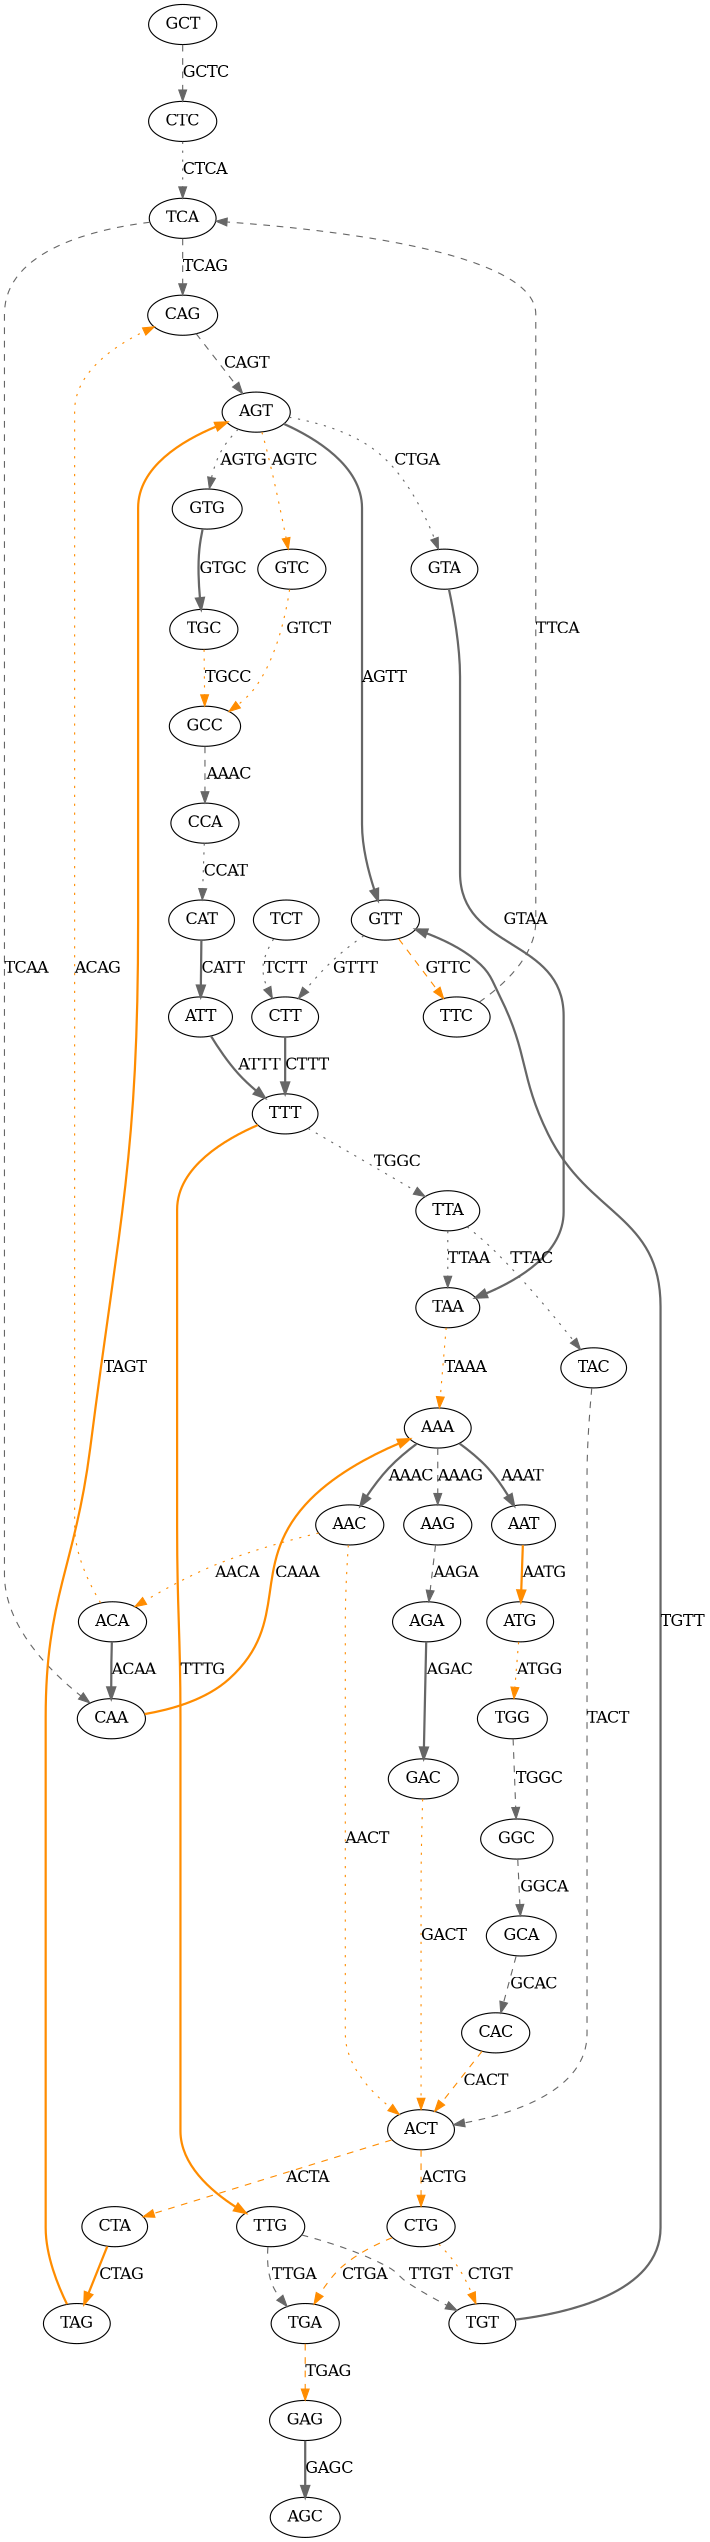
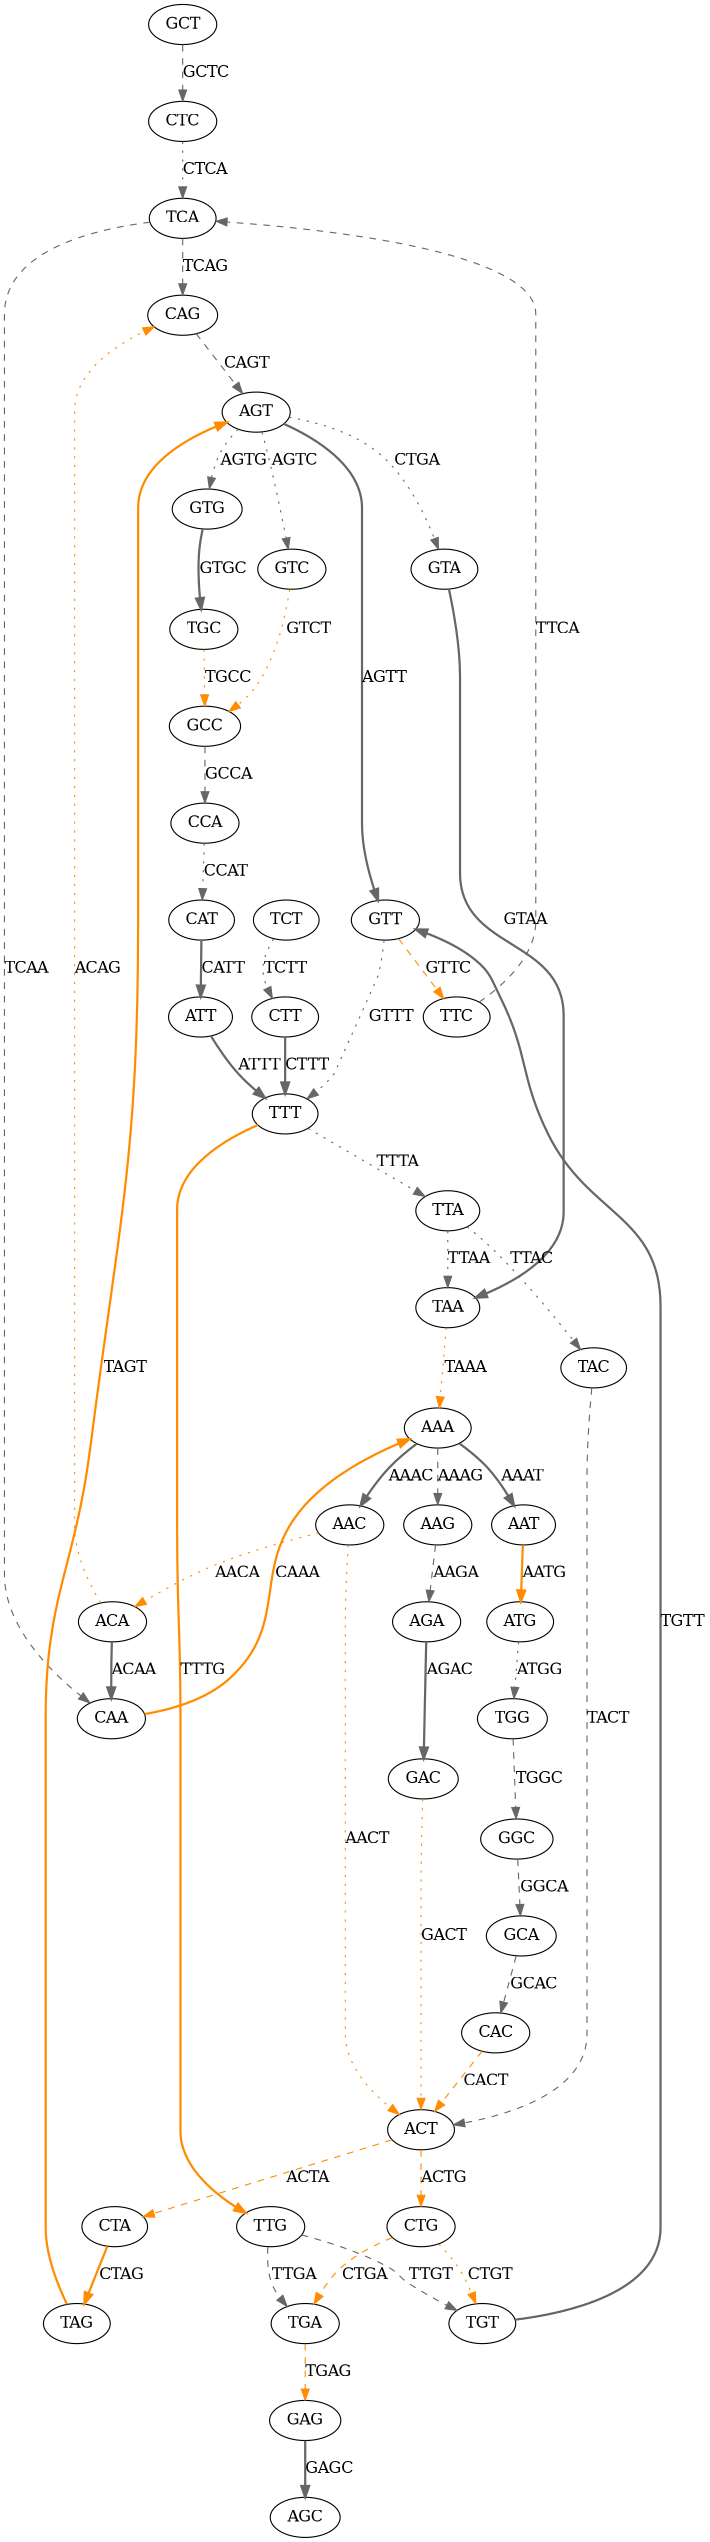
  digraph {
    edge [color=gray40 style=dashed]
    GCT
    CTC
    TCA
    CAG
    CAA
    AGT
    AAA
    GTT
    GTG
    GTA
    GTC
    AAC
    AAT
    AAG
    TTT
    TTC
    TGC
    TAA
    GCC
    TTA
    TTG
    TCT
    CTT
    TAC
    TGT
    TGA
    ACT
    GAG
    CTA
    CTG
    TAG
    CCA
    CAT
    ATT
    AGC
    ACA
    ATG
    AGA
    TGG
    GAC
    GGC
    GCA
    CAC
    GCT -> CTC [label=GCTC]
    CTC -> TCA [label=CTCA style=dotted]
    TCA -> CAG [label=TCAG]
    TCA -> CAA [label=TCAA]
    CAG -> AGT [label=CAGT]
    CAA -> AAA [color=darkorange label=CAAA style=bold]
    AGT -> GTT [label=AGTT style=bold]
    AGT -> GTG [label=AGTG style=dotted]
    AGT -> GTA [label=CTGA style=dotted]
-   AGT -> GTC [color=darkorange label=AGTC style=dotted]
+   AGT -> GTC [label=AGTC style=dotted]
    AAA -> AAC [label=AAAC style=bold]
    AAA -> AAT [label=AAAT style=bold]
    AAA -> AAG [label=AAAG]
-   GTT -> CTT [label=GTTT style=dotted]
+   GTT -> TTT [label=GTTT style=dotted]
    GTT -> TTC [color=darkorange label=GTTC]
    GTG -> TGC [label=GTGC style=bold]
    GTA -> TAA [label=GTAA style=bold]
    GTC -> GCC [color=darkorange label=GTCT style=dotted]
    AAC -> ACT [color=darkorange label=AACT style=dotted]
    AAC -> ACA [color=darkorange label=AACA style=dotted]
    AAT -> ATG [color=darkorange label=AATG style=bold]
    AAG -> AGA [label=AAGA]
-   TTT -> TTA [label=TGGC style=dotted]
+   TTT -> TTA [label=TTTA style=dotted]
    TTT -> TTG [color=darkorange label=TTTG style=bold]
    TTC -> TCA [label=TTCA]
    TGC -> GCC [color=darkorange label=TGCC style=dotted]
    TAA -> AAA [color=darkorange label=TAAA style=dotted]
-   GCC -> CCA [label=AAAC]
+   GCC -> CCA [label=GCCA]
    TTA -> TAA [label=TTAA style=dotted]
    TTA -> TAC [label=TTAC style=dotted]
    TTG -> TGT [label=TTGT]
    TTG -> TGA [label=TTGA]
    TCT -> CTT [label=TCTT style=dotted]
    CTT -> TTT [label=CTTT style=bold]
    TAC -> ACT [label=TACT]
    TGT -> GTT [label=TGTT style=bold]
    TGA -> GAG [color=darkorange label=TGAG]
    ACT -> CTA [color=darkorange label=ACTA]
    ACT -> CTG [color=darkorange label=ACTG]
    GAG -> AGC [label=GAGC style=bold]
    CTA -> TAG [color=darkorange label=CTAG style=bold]
    CTG -> TGT [color=darkorange label=CTGT style=dotted]
    CTG -> TGA [color=darkorange label=CTGA]
    TAG -> AGT [color=darkorange label=TAGT style=bold]
    CCA -> CAT [label=CCAT style=dotted]
    CAT -> ATT [label=CATT style=bold]
    ATT -> TTT [label=ATTT style=bold]
    ACA -> CAG [color=darkorange label=ACAG style=dotted]
    ACA -> CAA [label=ACAA style=bold]
-   ATG -> TGG [color=darkorange label=ATGG style=dotted]
+   ATG -> TGG [label=ATGG style=dotted]
    AGA -> GAC [label=AGAC style=bold]
    TGG -> GGC [label=TGGC]
    GAC -> ACT [color=darkorange label=GACT style=dotted]
    GGC -> GCA [label=GGCA]
    GCA -> CAC [label=GCAC]
    CAC -> ACT [color=darkorange label=CACT]
  }
